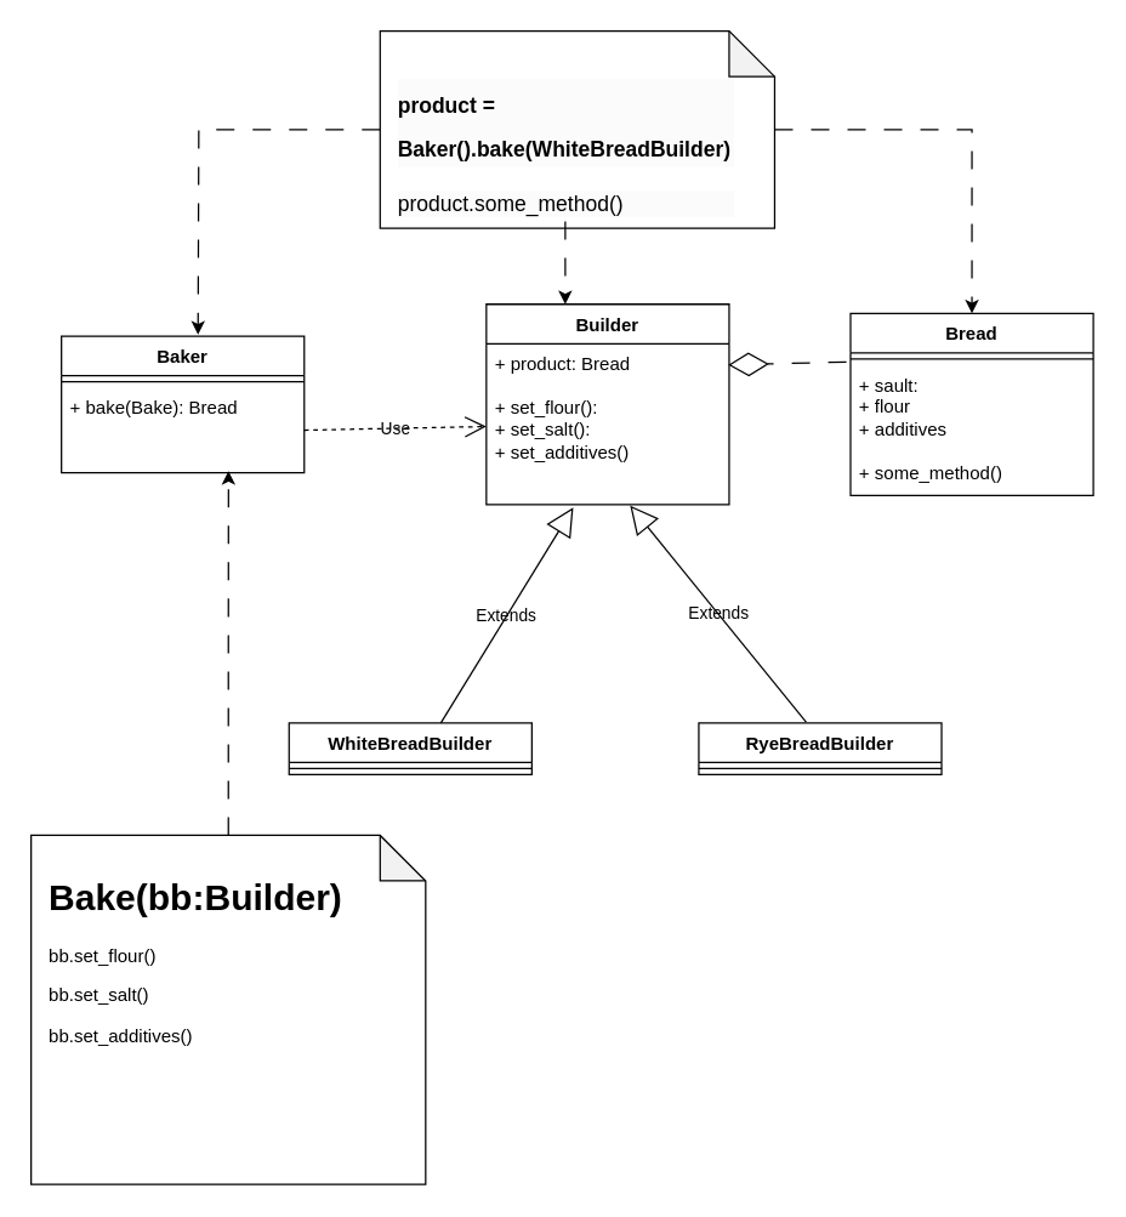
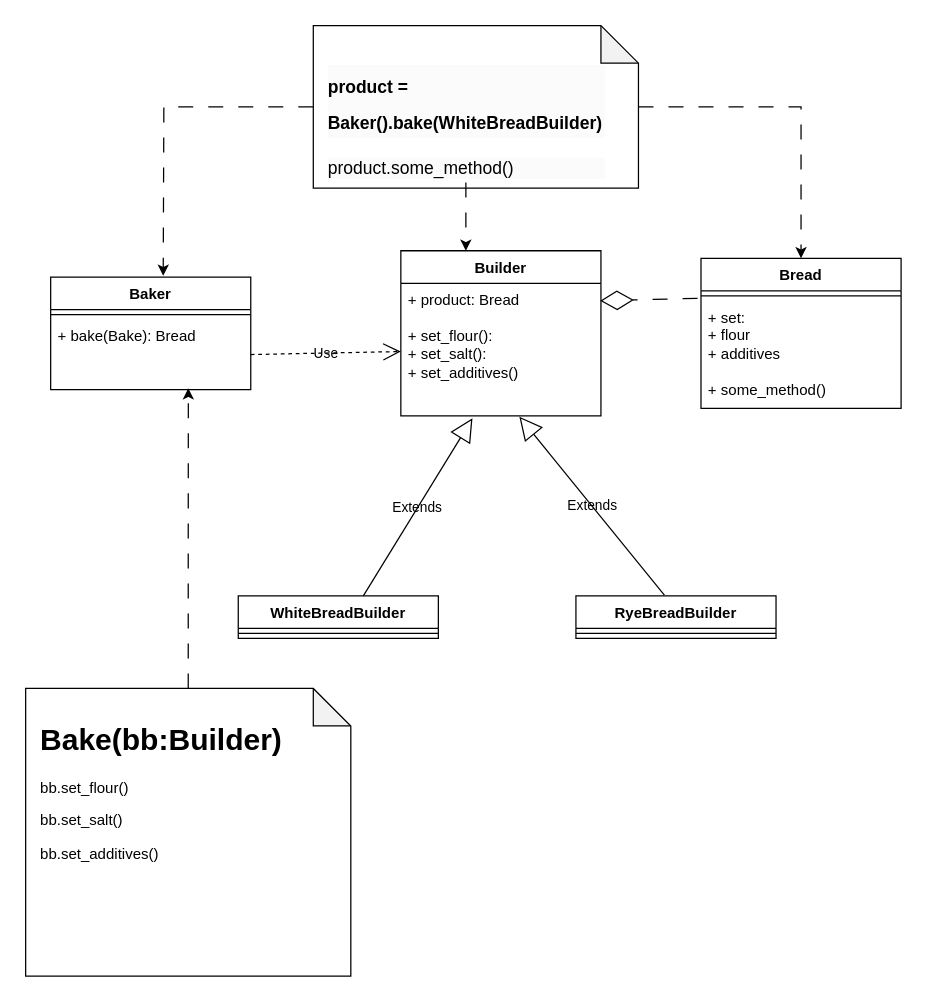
  <mxCell id="0" />
  <mxCell id="1" parent="0" />
  <mxCell id="2" value="Baker" style="swimlane;fontStyle=1;align=center;verticalAlign=top;childLayout=stackLayout;horizontal=1;startSize=26;horizontalStack=0;resizeParent=1;resizeParentMax=0;resizeLast=0;collapsible=1;marginBottom=0;whiteSpace=wrap;html=1;rounded=0;labelBackgroundColor=none;" parent="1" vertex="1"><mxGeometry x="40" y="221" width="160" height="90" as="geometry" /></mxCell>
  <mxCell id="3" value="" style="line;strokeWidth=1;fillColor=none;align=left;verticalAlign=middle;spacingTop=-1;spacingLeft=3;spacingRight=3;rotatable=0;labelPosition=right;points=[];portConstraint=eastwest;rounded=0;labelBackgroundColor=none;" parent="2" vertex="1"><mxGeometry y="26" width="160" height="8" as="geometry" /></mxCell>
  <mxCell id="4" value="+ bake(Bake): Bread&lt;br&gt;" style="text;strokeColor=none;fillColor=none;align=left;verticalAlign=top;spacingLeft=4;spacingRight=4;overflow=hidden;rotatable=0;points=[[0,0.5],[1,0.5]];portConstraint=eastwest;whiteSpace=wrap;html=1;rounded=0;labelBackgroundColor=none;" parent="2" vertex="1"><mxGeometry y="34" width="160" height="56" as="geometry" /></mxCell>
  <mxCell id="5" value="Builder" style="swimlane;fontStyle=1;align=center;verticalAlign=top;childLayout=stackLayout;horizontal=1;startSize=26;horizontalStack=0;resizeParent=1;resizeParentMax=0;resizeLast=0;collapsible=1;marginBottom=0;whiteSpace=wrap;html=1;rounded=0;labelBackgroundColor=none;" parent="1" vertex="1"><mxGeometry x="320" y="200" width="160" height="132" as="geometry" /></mxCell>
  <mxCell id="6" value="+ product: Bread&lt;br&gt;&lt;br&gt;+ set_flour():&amp;nbsp;&lt;br&gt;+ set_salt():&lt;br&gt;+ set_additives()" style="text;strokeColor=none;fillColor=none;align=left;verticalAlign=top;spacingLeft=4;spacingRight=4;overflow=hidden;rotatable=0;points=[[0,0.5],[1,0.5]];portConstraint=eastwest;whiteSpace=wrap;html=1;rounded=0;labelBackgroundColor=none;" parent="5" vertex="1"><mxGeometry y="26" width="160" height="106" as="geometry" /></mxCell>
  <mxCell id="7" value="Use" style="endArrow=open;endSize=12;dashed=1;html=1;rounded=0;exitX=1;exitY=0.5;exitDx=0;exitDy=0;labelBackgroundColor=none;fontColor=default;" parent="1" source="4" target="6" edge="1"><mxGeometry x="-0.001" width="160" relative="1" as="geometry"><mxPoint x="353" y="222.982" as="sourcePoint" /><mxPoint x="170" y="199.982" as="targetPoint" /><mxPoint as="offset" /></mxGeometry></mxCell>
  <mxCell id="8" value="WhiteBreadBuilder" style="swimlane;fontStyle=1;align=center;verticalAlign=top;childLayout=stackLayout;horizontal=1;startSize=26;horizontalStack=0;resizeParent=1;resizeParentMax=0;resizeLast=0;collapsible=1;marginBottom=0;whiteSpace=wrap;html=1;rounded=0;labelBackgroundColor=none;" parent="1" vertex="1"><mxGeometry x="190" y="476" width="160" height="34" as="geometry" /></mxCell>
  <mxCell id="9" value="" style="line;strokeWidth=1;fillColor=none;align=left;verticalAlign=middle;spacingTop=-1;spacingLeft=3;spacingRight=3;rotatable=0;labelPosition=right;points=[];portConstraint=eastwest;rounded=0;labelBackgroundColor=none;" parent="8" vertex="1"><mxGeometry y="26" width="160" height="8" as="geometry" /></mxCell>
  <mxCell id="10" value="RyeBreadBuilder" style="swimlane;fontStyle=1;align=center;verticalAlign=top;childLayout=stackLayout;horizontal=1;startSize=26;horizontalStack=0;resizeParent=1;resizeParentMax=0;resizeLast=0;collapsible=1;marginBottom=0;whiteSpace=wrap;html=1;rounded=0;labelBackgroundColor=none;" parent="1" vertex="1"><mxGeometry x="460" y="476" width="160" height="34" as="geometry" /></mxCell>
  <mxCell id="11" value="" style="line;strokeWidth=1;fillColor=none;align=left;verticalAlign=middle;spacingTop=-1;spacingLeft=3;spacingRight=3;rotatable=0;labelPosition=right;points=[];portConstraint=eastwest;rounded=0;labelBackgroundColor=none;" parent="10" vertex="1"><mxGeometry y="26" width="160" height="8" as="geometry" /></mxCell>
  <mxCell id="12" value="Bread" style="swimlane;fontStyle=1;align=center;verticalAlign=top;childLayout=stackLayout;horizontal=1;startSize=26;horizontalStack=0;resizeParent=1;resizeParentMax=0;resizeLast=0;collapsible=1;marginBottom=0;whiteSpace=wrap;html=1;rounded=0;labelBackgroundColor=none;" parent="1" vertex="1"><mxGeometry x="560" y="206" width="160" height="120" as="geometry" /></mxCell>
  <mxCell id="13" value="" style="line;strokeWidth=1;fillColor=none;align=left;verticalAlign=middle;spacingTop=-1;spacingLeft=3;spacingRight=3;rotatable=0;labelPosition=right;points=[];portConstraint=eastwest;rounded=0;labelBackgroundColor=none;" parent="12" vertex="1"><mxGeometry y="26" width="160" height="8" as="geometry" /></mxCell>
- <mxCell id="14" value="+ sault:&amp;nbsp;&lt;br&gt;+ flour&lt;br&gt;+ additives&lt;br&gt;&lt;br&gt;+ some_method()" style="text;strokeColor=none;fillColor=none;align=left;verticalAlign=top;spacingLeft=4;spacingRight=4;overflow=hidden;rotatable=0;points=[[0,0.5],[1,0.5]];portConstraint=eastwest;whiteSpace=wrap;html=1;rounded=0;labelBackgroundColor=none;" parent="12" vertex="1"><mxGeometry y="34" width="160" height="86" as="geometry" /></mxCell>
+ <mxCell id="14" value="+ set:&amp;nbsp;&lt;br&gt;+ flour&lt;br&gt;+ additives&lt;br&gt;&lt;br&gt;+ some_method()" style="text;strokeColor=none;fillColor=none;align=left;verticalAlign=top;spacingLeft=4;spacingRight=4;overflow=hidden;rotatable=0;points=[[0,0.5],[1,0.5]];portConstraint=eastwest;whiteSpace=wrap;html=1;rounded=0;labelBackgroundColor=none;" parent="12" vertex="1"><mxGeometry y="34" width="160" height="86" as="geometry" /></mxCell>
  <mxCell id="15" value="Extends" style="endArrow=block;endSize=16;endFill=0;html=1;rounded=0;exitX=0.625;exitY=0;exitDx=0;exitDy=0;entryX=0.358;entryY=1.019;entryDx=0;entryDy=0;entryPerimeter=0;exitPerimeter=0;labelBackgroundColor=none;fontColor=default;" parent="1" source="8" target="6" edge="1"><mxGeometry width="160" relative="1" as="geometry"><mxPoint x="310" y="380" as="sourcePoint" /><mxPoint x="470" y="380" as="targetPoint" /></mxGeometry></mxCell>
  <mxCell id="16" value="Extends" style="endArrow=block;endSize=16;endFill=0;html=1;rounded=0;entryX=0.592;entryY=1.006;entryDx=0;entryDy=0;entryPerimeter=0;exitX=0.442;exitY=-0.02;exitDx=0;exitDy=0;exitPerimeter=0;labelBackgroundColor=none;fontColor=default;" parent="1" source="10" target="6" edge="1"><mxGeometry width="160" relative="1" as="geometry"><mxPoint x="510" y="460" as="sourcePoint" /><mxPoint x="434" y="402" as="targetPoint" /></mxGeometry></mxCell>
  <mxCell id="17" value="" style="group;rounded=0;labelBackgroundColor=none;" vertex="1" connectable="0" parent="1"><mxGeometry x="250" y="20" width="260" height="130" as="geometry" /></mxCell>
  <mxCell id="18" value="" style="shape=note;whiteSpace=wrap;html=1;backgroundOutline=1;darkOpacity=0.05;rounded=0;labelBackgroundColor=none;" vertex="1" parent="17"><mxGeometry width="260" height="130" as="geometry" /></mxCell>
  <mxCell id="19" value="&#10;&lt;h1 style=&quot;border-color: var(--border-color); color: rgb(0, 0, 0); font-family: Helvetica; font-style: normal; font-variant-ligatures: normal; font-variant-caps: normal; letter-spacing: normal; orphans: 2; text-align: left; text-indent: 0px; text-transform: none; widows: 2; word-spacing: 0px; -webkit-text-stroke-width: 0px; background-color: rgb(251, 251, 251); text-decoration-thickness: initial; text-decoration-style: initial; text-decoration-color: initial;&quot;&gt;&lt;span style=&quot;border-color: var(--border-color); font-size: 14px;&quot;&gt;product = Baker().bake(WhiteBreadBuilder)&lt;/span&gt;&lt;/h1&gt;&lt;div style=&quot;border-color: var(--border-color); color: rgb(0, 0, 0); font-family: Helvetica; font-size: 12px; font-style: normal; font-variant-ligatures: normal; font-variant-caps: normal; font-weight: 400; letter-spacing: normal; orphans: 2; text-align: left; text-indent: 0px; text-transform: none; widows: 2; word-spacing: 0px; -webkit-text-stroke-width: 0px; background-color: rgb(251, 251, 251); text-decoration-thickness: initial; text-decoration-style: initial; text-decoration-color: initial;&quot;&gt;&lt;span style=&quot;border-color: var(--border-color); font-size: 14px;&quot;&gt;product.some_method()&lt;/span&gt;&lt;/div&gt;&#10;&#10;" style="text;html=1;strokeColor=none;fillColor=none;spacing=5;spacingTop=-20;whiteSpace=wrap;overflow=hidden;rounded=0;labelBackgroundColor=none;" vertex="1" parent="17"><mxGeometry x="7" y="12.435" width="230" height="113.043" as="geometry" /></mxCell>
  <mxCell id="20" value="" style="group;rounded=0;labelBackgroundColor=none;" vertex="1" connectable="0" parent="1"><mxGeometry x="20" y="550" width="260" height="230" as="geometry" /></mxCell>
  <mxCell id="21" value="" style="shape=note;whiteSpace=wrap;html=1;backgroundOutline=1;darkOpacity=0.05;rounded=0;labelBackgroundColor=none;" vertex="1" parent="20"><mxGeometry width="260" height="230" as="geometry" /></mxCell>
  <mxCell id="22" value="&lt;h1 style=&quot;border-color: var(--border-color);&quot;&gt;Bake(bb:Builder)&lt;/h1&gt;&lt;h1&gt;&lt;p style=&quot;border-color: var(--border-color); font-size: 12px; font-weight: 400;&quot;&gt;bb.set_flour()&lt;/p&gt;&lt;p style=&quot;border-color: var(--border-color); font-size: 12px; font-weight: 400;&quot;&gt;bb.set_salt()&lt;/p&gt;&lt;p style=&quot;border-color: var(--border-color); font-size: 12px; font-weight: 400;&quot;&gt;bb.set_additives()&lt;/p&gt;&lt;/h1&gt;" style="text;html=1;strokeColor=none;fillColor=none;spacing=5;spacingTop=-20;whiteSpace=wrap;overflow=hidden;rounded=0;labelBackgroundColor=none;" vertex="1" parent="20"><mxGeometry x="7" y="22" width="230" height="200" as="geometry" /></mxCell>
  <mxCell id="23" value="" style="endArrow=diamondThin;endFill=0;endSize=24;html=1;rounded=0;dashed=1;dashPattern=12 12;entryX=0.996;entryY=0.434;entryDx=0;entryDy=0;entryPerimeter=0;exitX=-0.017;exitY=0.349;exitDx=0;exitDy=0;exitPerimeter=0;labelBackgroundColor=none;fontColor=default;" edge="1" parent="1"><mxGeometry width="160" relative="1" as="geometry"><mxPoint x="557.28" y="238.014" as="sourcePoint" /><mxPoint x="479.36" y="240.004" as="targetPoint" /></mxGeometry></mxCell>
  <mxCell id="24" style="edgeStyle=orthogonalEdgeStyle;rounded=0;orthogonalLoop=1;jettySize=auto;html=1;entryX=0.688;entryY=0.982;entryDx=0;entryDy=0;entryPerimeter=0;dashed=1;dashPattern=12 12;endArrow=classic;endFill=1;labelBackgroundColor=none;fontColor=default;" edge="1" parent="1" source="21" target="4"><mxGeometry relative="1" as="geometry" /></mxCell>
  <mxCell id="25" style="edgeStyle=orthogonalEdgeStyle;rounded=0;orthogonalLoop=1;jettySize=auto;html=1;dashed=1;dashPattern=12 12;endArrow=classic;endFill=1;labelBackgroundColor=none;fontColor=default;" edge="1" parent="1" source="18"><mxGeometry relative="1" as="geometry"><mxPoint x="130" y="220" as="targetPoint" /></mxGeometry></mxCell>
  <mxCell id="26" style="edgeStyle=orthogonalEdgeStyle;rounded=0;orthogonalLoop=1;jettySize=auto;html=1;entryX=0.325;entryY=0;entryDx=0;entryDy=0;entryPerimeter=0;dashed=1;dashPattern=12 12;endArrow=classic;endFill=1;labelBackgroundColor=none;fontColor=default;" edge="1" parent="1" source="19" target="5"><mxGeometry relative="1" as="geometry" /></mxCell>
  <mxCell id="27" style="edgeStyle=orthogonalEdgeStyle;rounded=0;orthogonalLoop=1;jettySize=auto;html=1;entryX=0.5;entryY=0;entryDx=0;entryDy=0;dashed=1;dashPattern=12 12;endArrow=classic;endFill=1;labelBackgroundColor=none;fontColor=default;" edge="1" parent="1" source="18" target="12"><mxGeometry relative="1" as="geometry" /></mxCell>
